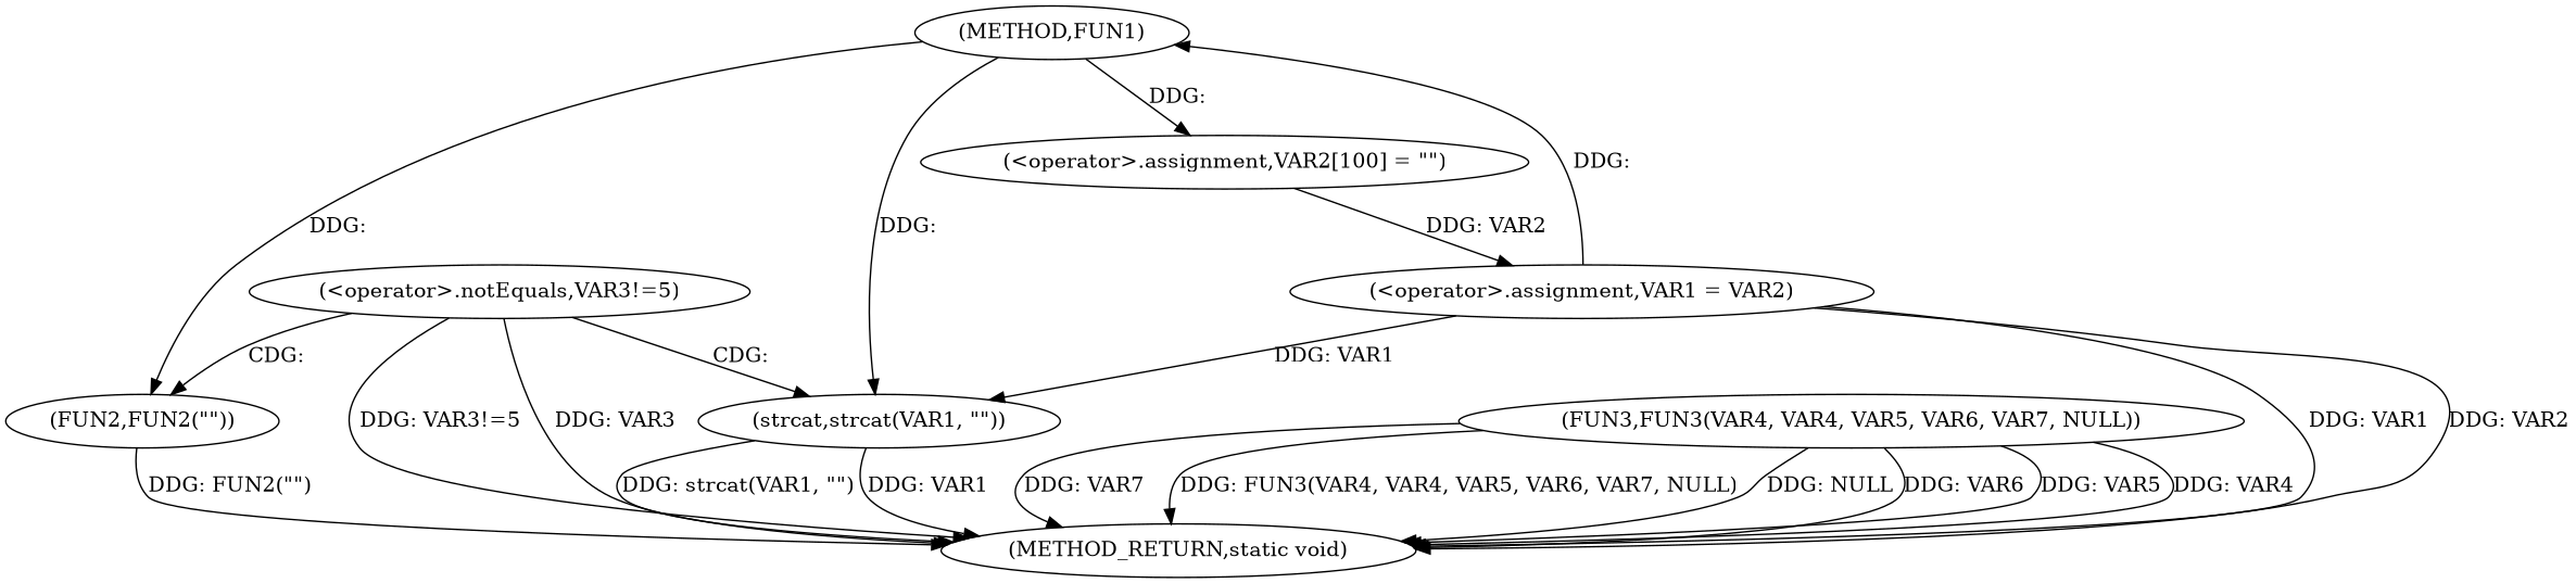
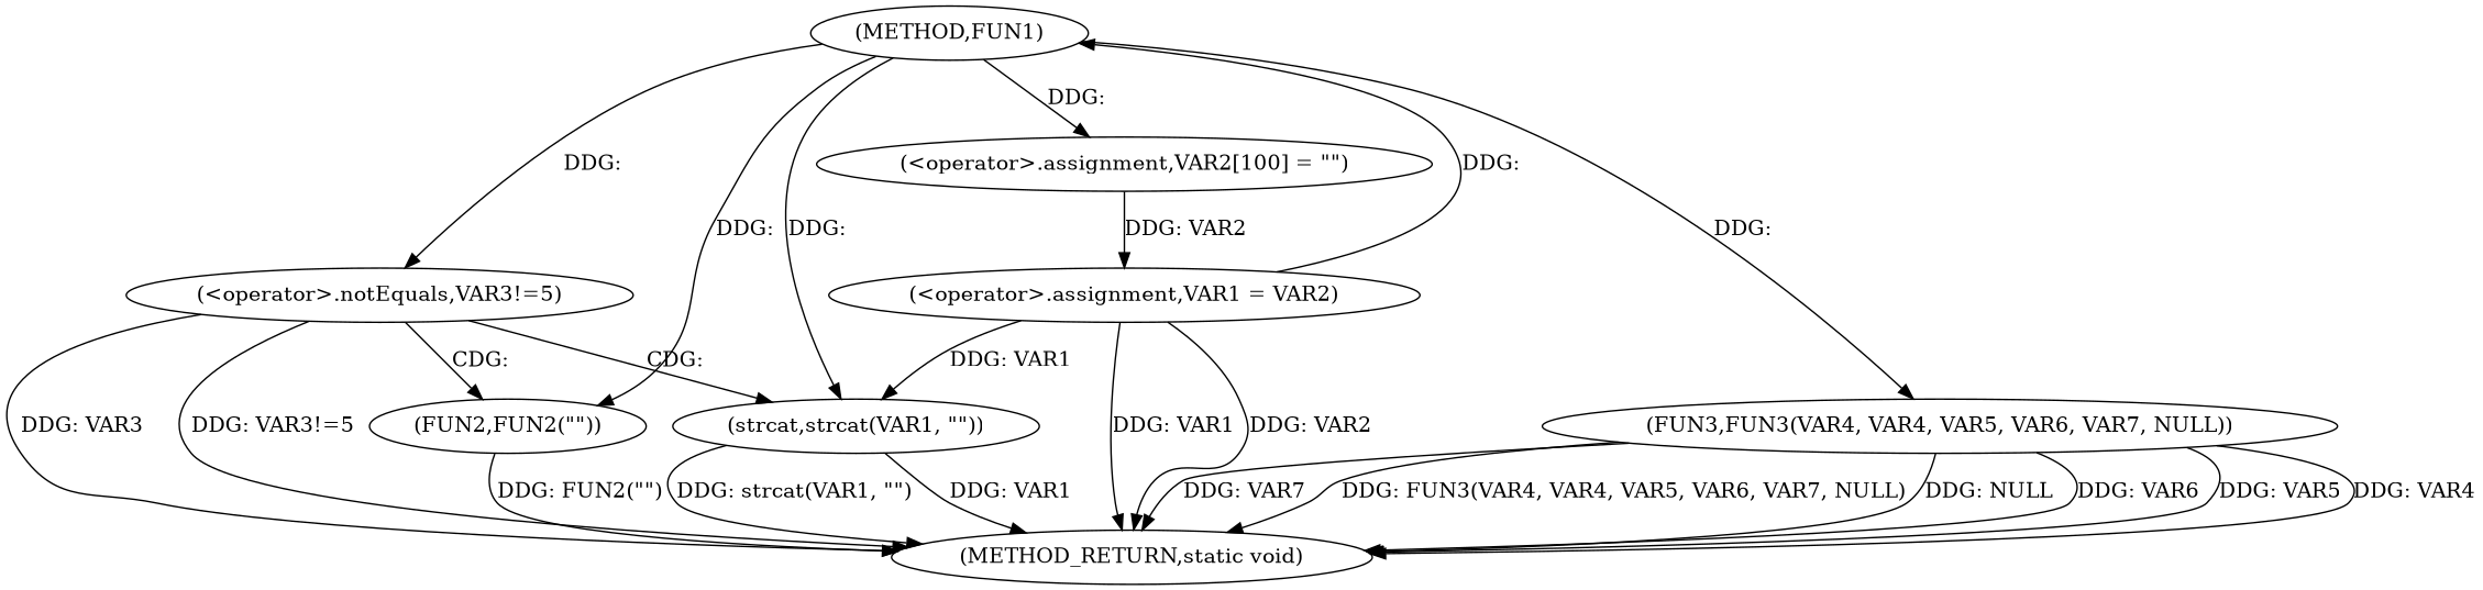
  digraph {
    n1 [label="(METHOD,FUN1)"]
    n2 [label="(<operator>.assignment,VAR2[100] = \"\")"]
    n3 [label="(<operator>.notEquals,VAR3!=5)"]
    n4 [label="(FUN2,FUN2(\"\"))"]
    n5 [label="(strcat,strcat(VAR1, \"\"))"]
    n6 [label="(FUN3,FUN3(VAR4, VAR4, VAR5, VAR6, VAR7, NULL))"]
    n7 [label="(<operator>.assignment,VAR1 = VAR2)"]
    n8 [label="(METHOD_RETURN,static void)"]
    n1 -> n2 [label="DDG: "]
+   n1 -> n3 [label="DDG: "]
    n1 -> n4 [label="DDG: "]
    n1 -> n5 [label="DDG: "]
+   n1 -> n6 [label="DDG: "]
    n2 -> n7 [label="DDG: VAR2"]
    n3 -> n4 [label="CDG: "]
    n3 -> n5 [label="CDG: "]
    n3 -> n8 [label="DDG: VAR3"]
    n3 -> n8 [label="DDG: VAR3!=5"]
    n4 -> n8 [label="DDG: FUN2(\"\")"]
    n5 -> n8 [label="DDG: VAR1"]
    n5 -> n8 [label="DDG: strcat(VAR1, \"\")"]
    n6 -> n8 [label="DDG: VAR6"]
    n6 -> n8 [label="DDG: VAR5"]
    n6 -> n8 [label="DDG: VAR4"]
    n6 -> n8 [label="DDG: VAR7"]
    n6 -> n8 [label="DDG: FUN3(VAR4, VAR4, VAR5, VAR6, VAR7, NULL)"]
    n6 -> n8 [label="DDG: NULL"]
    n7 -> n1 [label="DDG: "]
    n7 -> n5 [label="DDG: VAR1"]
    n7 -> n8 [label="DDG: VAR1"]
    n7 -> n8 [label="DDG: VAR2"]
  }
